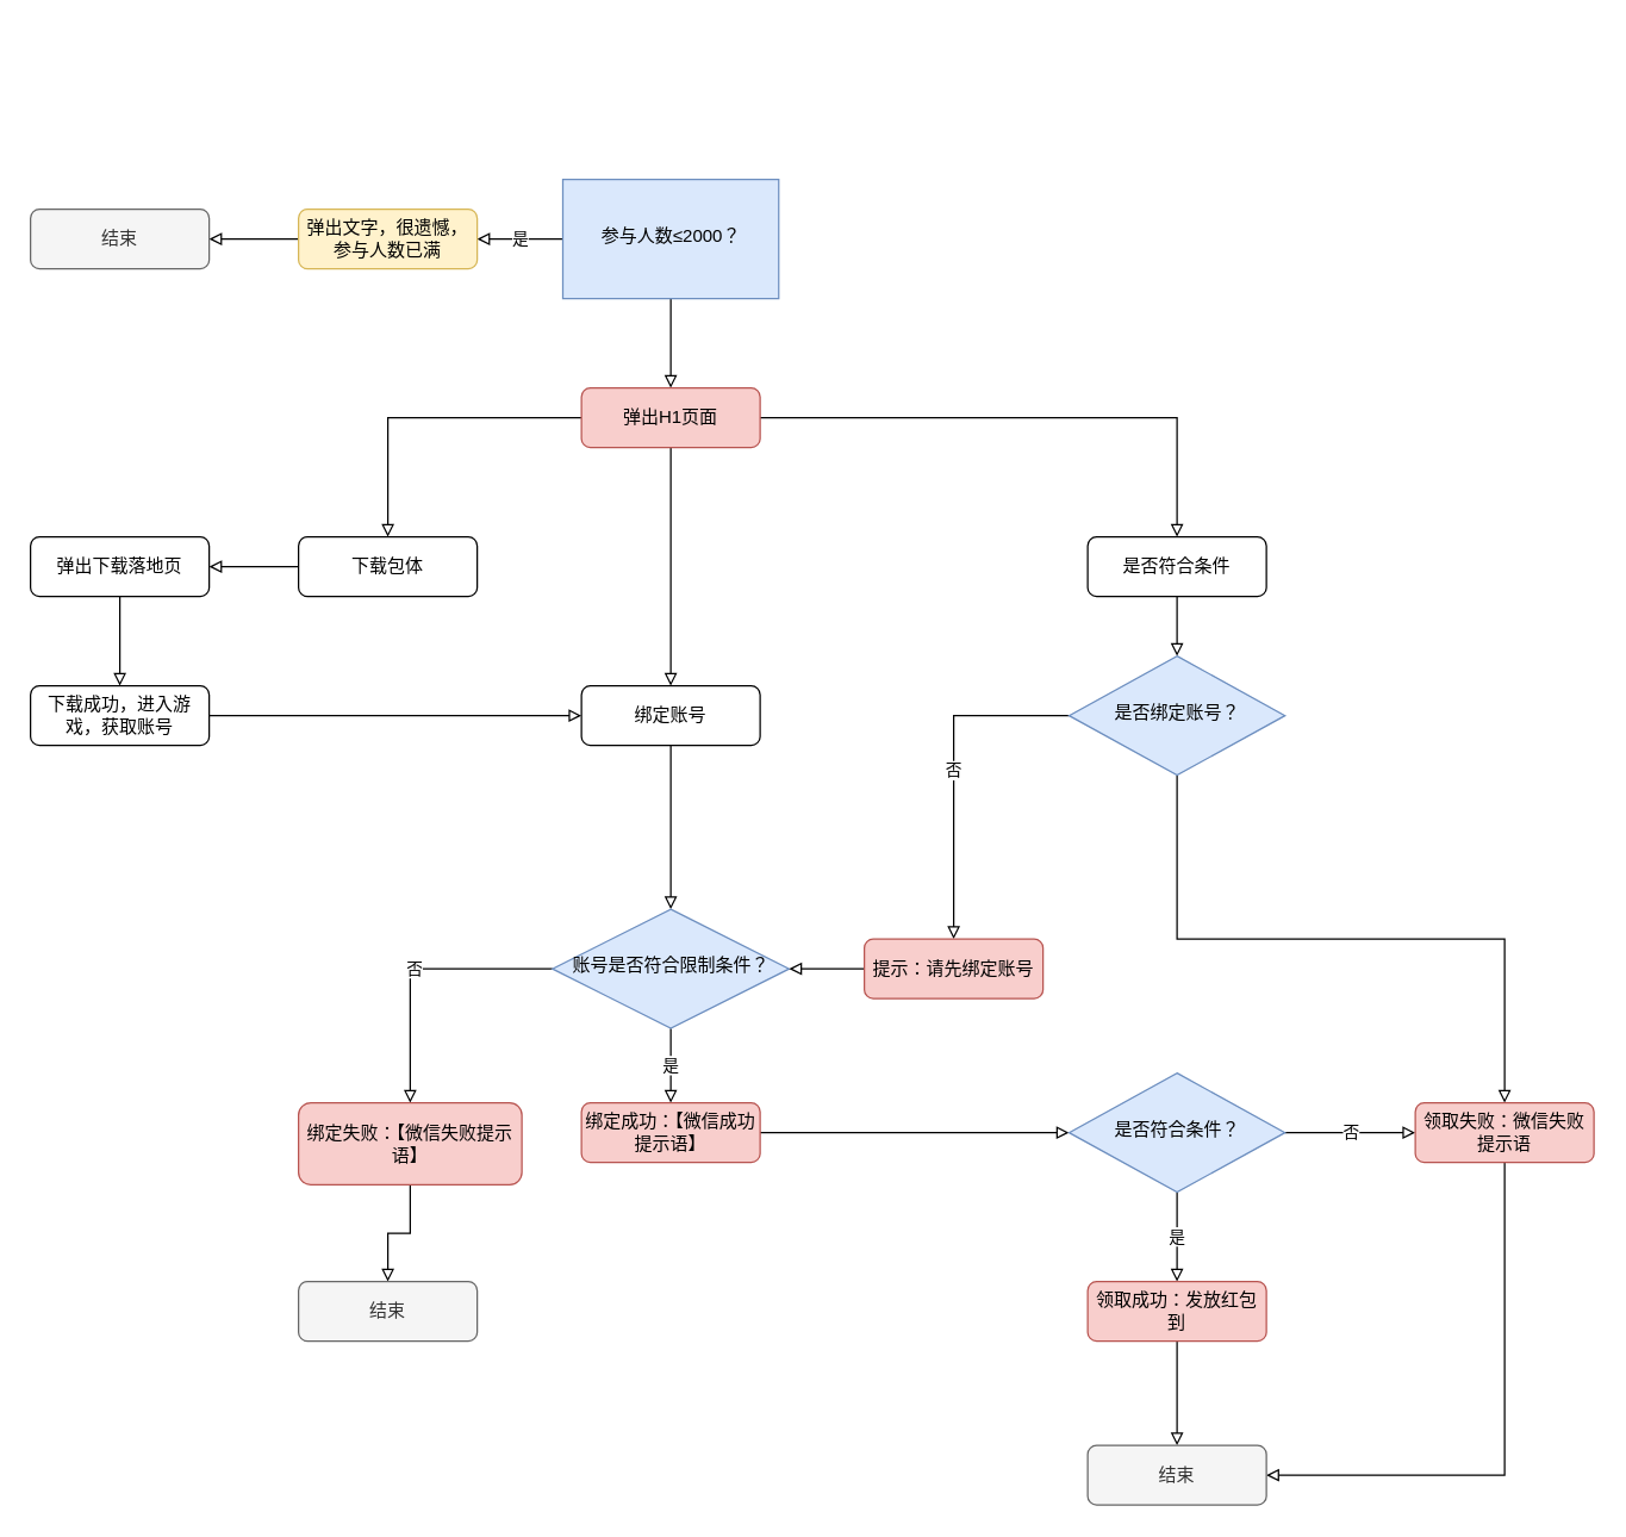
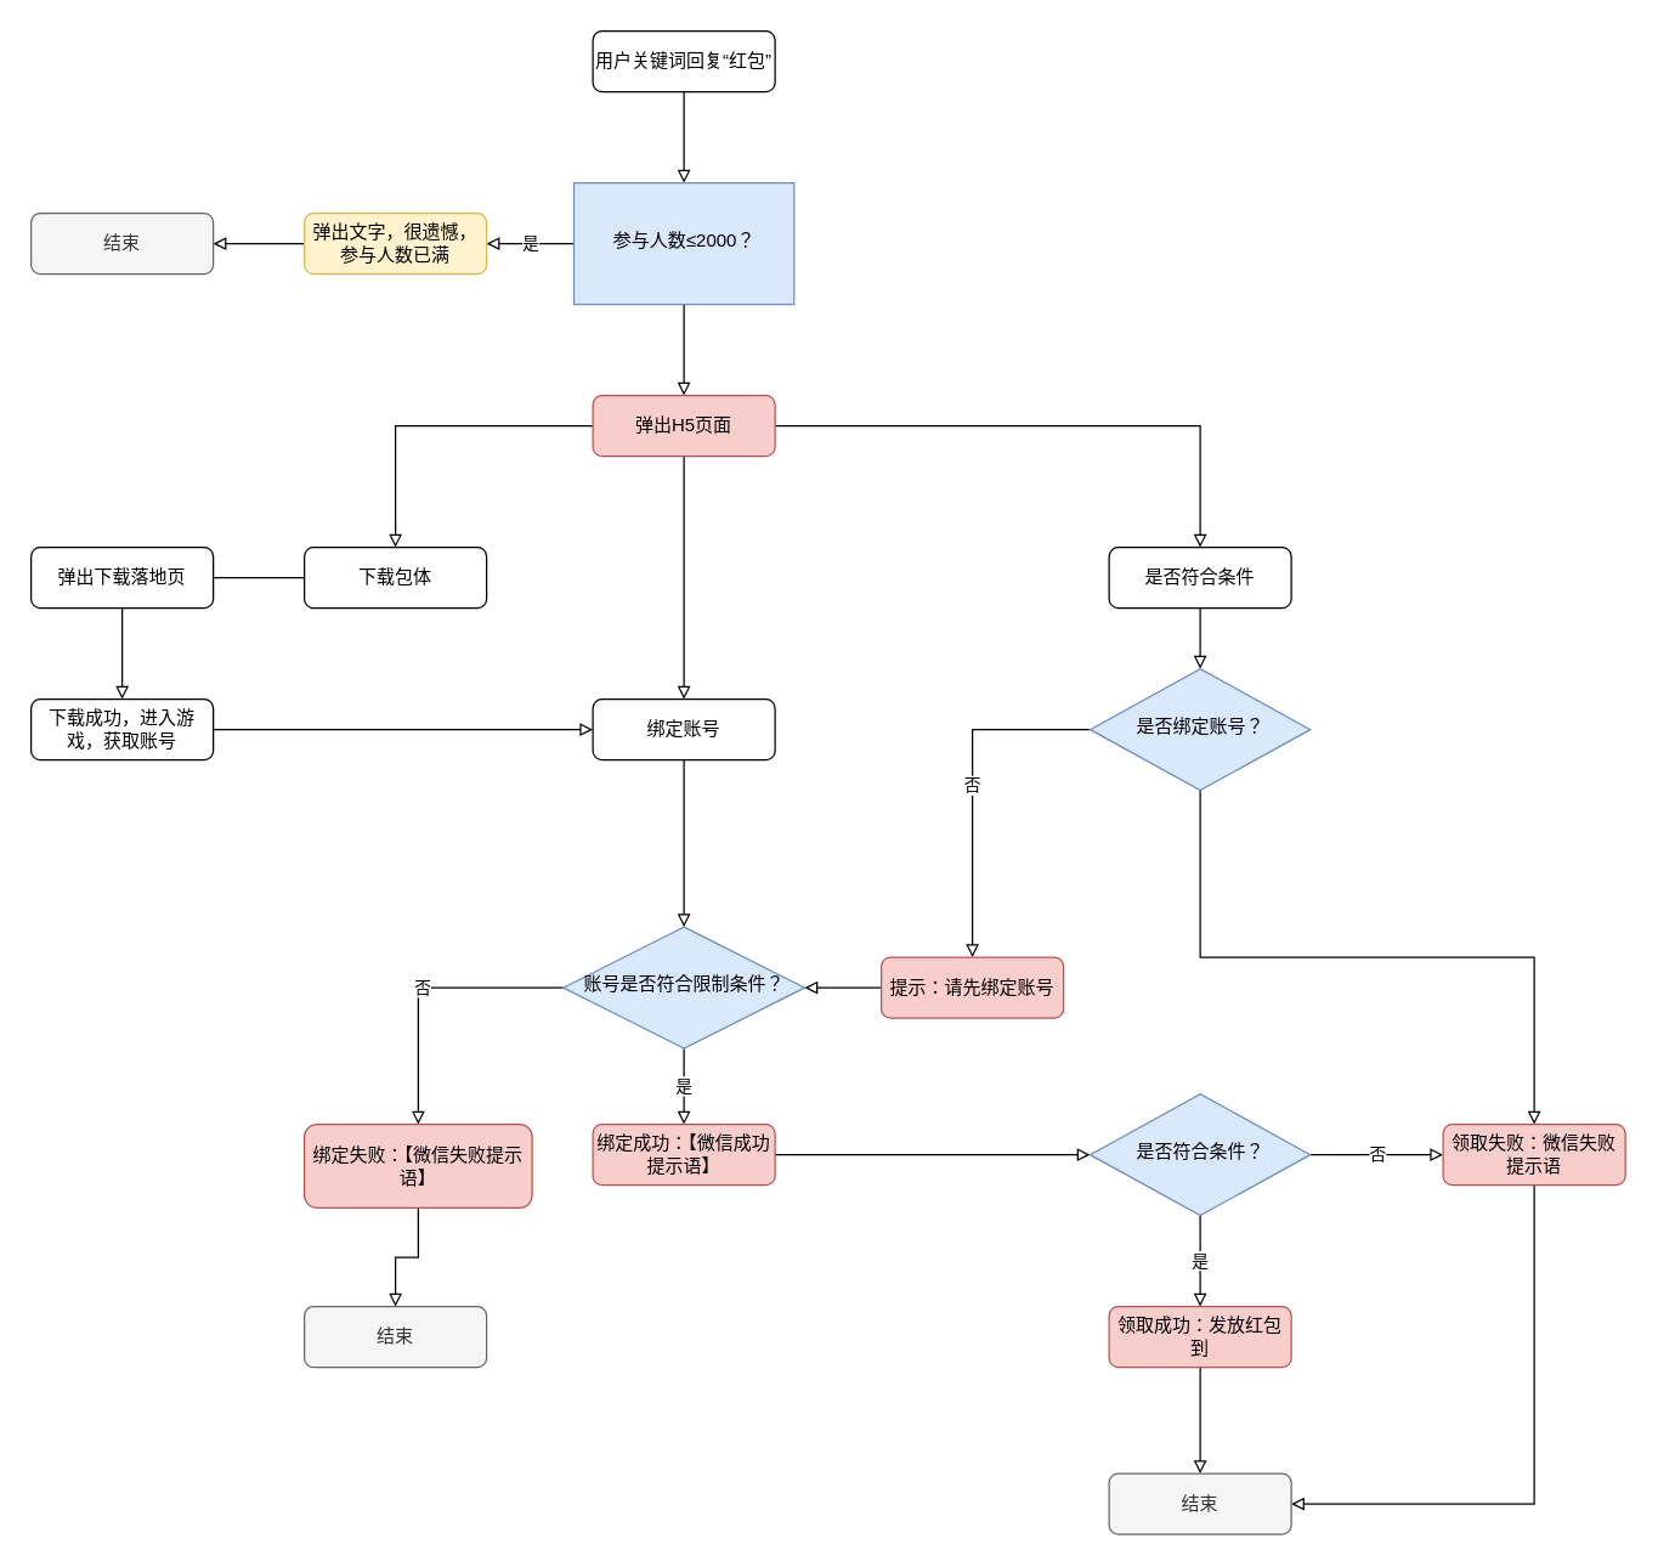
  <mxCell id="0" />
  <mxCell id="1" parent="0" />
+ <mxCell id="2" style="edgeStyle=orthogonalEdgeStyle;rounded=0;orthogonalLoop=1;jettySize=auto;html=1;exitX=0.5;exitY=1;exitDx=0;exitDy=0;endArrow=block;endFill=0;" edge="1" parent="1" source="3" target="6"><mxGeometry relative="1" as="geometry" /></mxCell>
+ <mxCell id="3" value="用户关键词回复“红包”" style="rounded=1;whiteSpace=wrap;html=1;fontSize=12;glass=0;strokeWidth=1;shadow=0;" vertex="1" parent="1"><mxGeometry x="390" y="20" width="120" height="40" as="geometry" /></mxCell>
  <mxCell id="4" value="是" style="edgeStyle=orthogonalEdgeStyle;rounded=0;orthogonalLoop=1;jettySize=auto;html=1;exitX=0;exitY=0.5;exitDx=0;exitDy=0;entryX=1;entryY=0.5;entryDx=0;entryDy=0;endArrow=block;endFill=0;" edge="1" parent="1" source="6" target="8"><mxGeometry relative="1" as="geometry" /></mxCell>
  <mxCell id="5" style="edgeStyle=orthogonalEdgeStyle;rounded=0;orthogonalLoop=1;jettySize=auto;html=1;exitX=0.5;exitY=1;exitDx=0;exitDy=0;entryX=0.5;entryY=0;entryDx=0;entryDy=0;endArrow=block;endFill=0;" edge="1" parent="1" source="6" target="13"><mxGeometry relative="1" as="geometry" /></mxCell>
  <mxCell id="6" value="参与人数≤2000？" style="whiteSpace=wrap;html=1;shadow=0;fontFamily=Helvetica;fontSize=12;align=center;strokeWidth=1;spacing=6;spacingTop=-4;fillColor=#dae8fc;strokeColor=#6c8ebf;rounded=0;" vertex="1" parent="1"><mxGeometry x="377.5" y="120" width="145" height="80" as="geometry" /></mxCell>
  <mxCell id="7" style="edgeStyle=orthogonalEdgeStyle;rounded=0;orthogonalLoop=1;jettySize=auto;html=1;exitX=0;exitY=0.5;exitDx=0;exitDy=0;entryX=1;entryY=0.5;entryDx=0;entryDy=0;endArrow=block;endFill=0;" edge="1" parent="1" source="8" target="9"><mxGeometry relative="1" as="geometry" /></mxCell>
  <mxCell id="8" value="弹出文字，很遗憾，参与人数已满" style="rounded=1;whiteSpace=wrap;html=1;fontSize=12;glass=0;strokeWidth=1;shadow=0;fillColor=#fff2cc;strokeColor=#d6b656;" vertex="1" parent="1"><mxGeometry x="200" y="140" width="120" height="40" as="geometry" /></mxCell>
  <mxCell id="9" value="结束" style="rounded=1;whiteSpace=wrap;html=1;fontSize=12;glass=0;strokeWidth=1;shadow=0;fillColor=#f5f5f5;strokeColor=#666666;fontColor=#333333;" vertex="1" parent="1"><mxGeometry x="20" y="140" width="120" height="40" as="geometry" /></mxCell>
  <mxCell id="10" style="edgeStyle=orthogonalEdgeStyle;rounded=0;orthogonalLoop=1;jettySize=auto;html=1;exitX=0;exitY=0.5;exitDx=0;exitDy=0;endArrow=block;endFill=0;" edge="1" parent="1" source="13" target="15"><mxGeometry relative="1" as="geometry" /></mxCell>
  <mxCell id="11" style="edgeStyle=orthogonalEdgeStyle;rounded=0;orthogonalLoop=1;jettySize=auto;html=1;exitX=0.5;exitY=1;exitDx=0;exitDy=0;endArrow=block;endFill=0;" edge="1" parent="1" source="13" target="21"><mxGeometry relative="1" as="geometry" /></mxCell>
  <mxCell id="12" style="edgeStyle=orthogonalEdgeStyle;rounded=0;orthogonalLoop=1;jettySize=auto;html=1;exitX=1;exitY=0.5;exitDx=0;exitDy=0;endArrow=block;endFill=0;" edge="1" parent="1" source="13" target="23"><mxGeometry relative="1" as="geometry" /></mxCell>
- <mxCell id="13" value="弹出H1页面" style="rounded=1;whiteSpace=wrap;html=1;fontSize=12;glass=0;strokeWidth=1;shadow=0;fillColor=#f8cecc;strokeColor=#b85450;" vertex="1" parent="1"><mxGeometry x="390" y="260" width="120" height="40" as="geometry" /></mxCell>
- <mxCell id="14" value="" style="edgeStyle=orthogonalEdgeStyle;rounded=0;orthogonalLoop=1;jettySize=auto;html=1;endArrow=block;endFill=0;" edge="1" parent="1" source="15" target="17"><mxGeometry relative="1" as="geometry" /></mxCell>
+ <mxCell id="13" value="弹出H5页面" style="rounded=1;whiteSpace=wrap;html=1;fontSize=12;glass=0;strokeWidth=1;shadow=0;fillColor=#f8cecc;strokeColor=#b85450;" vertex="1" parent="1"><mxGeometry x="390" y="260" width="120" height="40" as="geometry" /></mxCell>
+ <mxCell id="14" value="" style="edgeStyle=orthogonalEdgeStyle;rounded=0;orthogonalLoop=1;jettySize=auto;html=1;endArrow=none;endFill=0;" edge="1" parent="1" source="15" target="17"><mxGeometry relative="1" as="geometry" /></mxCell>
  <mxCell id="15" value="下载包体" style="rounded=1;whiteSpace=wrap;html=1;fontSize=12;glass=0;strokeWidth=1;shadow=0;" vertex="1" parent="1"><mxGeometry x="200" y="360" width="120" height="40" as="geometry" /></mxCell>
  <mxCell id="16" value="" style="edgeStyle=orthogonalEdgeStyle;rounded=0;orthogonalLoop=1;jettySize=auto;html=1;endArrow=block;endFill=0;" edge="1" parent="1" source="17" target="19"><mxGeometry relative="1" as="geometry" /></mxCell>
  <mxCell id="17" value="弹出下载落地页" style="rounded=1;whiteSpace=wrap;html=1;fontSize=12;glass=0;strokeWidth=1;shadow=0;" vertex="1" parent="1"><mxGeometry x="20" y="360" width="120" height="40" as="geometry" /></mxCell>
  <mxCell id="18" style="edgeStyle=orthogonalEdgeStyle;rounded=0;orthogonalLoop=1;jettySize=auto;html=1;exitX=1;exitY=0.5;exitDx=0;exitDy=0;entryX=0;entryY=0.5;entryDx=0;entryDy=0;endArrow=block;endFill=0;" edge="1" parent="1" source="19" target="21"><mxGeometry relative="1" as="geometry" /></mxCell>
  <mxCell id="19" value="下载成功，进入游戏，获取账号" style="rounded=1;whiteSpace=wrap;html=1;fontSize=12;glass=0;strokeWidth=1;shadow=0;" vertex="1" parent="1"><mxGeometry x="20" y="460" width="120" height="40" as="geometry" /></mxCell>
  <mxCell id="20" style="edgeStyle=orthogonalEdgeStyle;rounded=0;orthogonalLoop=1;jettySize=auto;html=1;exitX=0.5;exitY=1;exitDx=0;exitDy=0;entryX=0.5;entryY=0;entryDx=0;entryDy=0;endArrow=block;endFill=0;" edge="1" parent="1" source="21" target="26"><mxGeometry relative="1" as="geometry" /></mxCell>
  <mxCell id="21" value="绑定账号" style="rounded=1;whiteSpace=wrap;html=1;fontSize=12;glass=0;strokeWidth=1;shadow=0;" vertex="1" parent="1"><mxGeometry x="390" y="460" width="120" height="40" as="geometry" /></mxCell>
  <mxCell id="22" style="edgeStyle=orthogonalEdgeStyle;rounded=0;orthogonalLoop=1;jettySize=auto;html=1;exitX=0.5;exitY=1;exitDx=0;exitDy=0;entryX=0.5;entryY=0;entryDx=0;entryDy=0;endArrow=block;endFill=0;" edge="1" parent="1" source="23" target="29"><mxGeometry relative="1" as="geometry" /></mxCell>
  <mxCell id="23" value="是否符合条件" style="rounded=1;whiteSpace=wrap;html=1;fontSize=12;glass=0;strokeWidth=1;shadow=0;" vertex="1" parent="1"><mxGeometry x="730" y="360" width="120" height="40" as="geometry" /></mxCell>
  <mxCell id="24" value="否" style="edgeStyle=orthogonalEdgeStyle;rounded=0;orthogonalLoop=1;jettySize=auto;html=1;exitX=0;exitY=0.5;exitDx=0;exitDy=0;entryX=0.5;entryY=0;entryDx=0;entryDy=0;endArrow=block;endFill=0;" edge="1" parent="1" source="26" target="33"><mxGeometry relative="1" as="geometry" /></mxCell>
  <mxCell id="25" value="是" style="edgeStyle=orthogonalEdgeStyle;rounded=0;orthogonalLoop=1;jettySize=auto;html=1;exitX=0.5;exitY=1;exitDx=0;exitDy=0;endArrow=block;endFill=0;" edge="1" parent="1" source="26" target="36"><mxGeometry relative="1" as="geometry" /></mxCell>
  <mxCell id="26" value="账号是否符合限制条件？" style="rhombus;whiteSpace=wrap;html=1;shadow=0;fontFamily=Helvetica;fontSize=12;align=center;strokeWidth=1;spacing=6;spacingTop=-4;fillColor=#dae8fc;strokeColor=#6c8ebf;" vertex="1" parent="1"><mxGeometry x="370.5" y="610" width="159" height="80" as="geometry" /></mxCell>
  <mxCell id="27" value="否" style="edgeStyle=orthogonalEdgeStyle;rounded=0;orthogonalLoop=1;jettySize=auto;html=1;exitX=0;exitY=0.5;exitDx=0;exitDy=0;entryX=0.5;entryY=0;entryDx=0;entryDy=0;endArrow=block;endFill=0;" edge="1" parent="1" source="29" target="31"><mxGeometry relative="1" as="geometry"><Array as="points"><mxPoint x="640" y="480" /></Array></mxGeometry></mxCell>
  <mxCell id="28" style="edgeStyle=orthogonalEdgeStyle;rounded=0;orthogonalLoop=1;jettySize=auto;html=1;exitX=0.5;exitY=1;exitDx=0;exitDy=0;endArrow=block;endFill=0;" edge="1" parent="1" source="29" target="43"><mxGeometry relative="1" as="geometry" /></mxCell>
  <mxCell id="29" value="是否绑定账号？" style="rhombus;whiteSpace=wrap;html=1;shadow=0;fontFamily=Helvetica;fontSize=12;align=center;strokeWidth=1;spacing=6;spacingTop=-4;fillColor=#dae8fc;strokeColor=#6c8ebf;" vertex="1" parent="1"><mxGeometry x="717.5" y="440" width="145" height="80" as="geometry" /></mxCell>
  <mxCell id="30" style="edgeStyle=orthogonalEdgeStyle;rounded=0;orthogonalLoop=1;jettySize=auto;html=1;exitX=0;exitY=0.5;exitDx=0;exitDy=0;endArrow=block;endFill=0;" edge="1" parent="1" source="31" target="26"><mxGeometry relative="1" as="geometry" /></mxCell>
  <mxCell id="31" value="提示：请先绑定账号" style="rounded=1;whiteSpace=wrap;html=1;fontSize=12;glass=0;strokeWidth=1;shadow=0;fillColor=#f8cecc;strokeColor=#b85450;" vertex="1" parent="1"><mxGeometry x="580" y="630" width="120" height="40" as="geometry" /></mxCell>
  <mxCell id="32" style="edgeStyle=orthogonalEdgeStyle;rounded=0;orthogonalLoop=1;jettySize=auto;html=1;exitX=0.5;exitY=1;exitDx=0;exitDy=0;endArrow=block;endFill=0;" edge="1" parent="1" source="33" target="34"><mxGeometry relative="1" as="geometry" /></mxCell>
  <mxCell id="33" value="绑定失败：【微信失败提示语】" style="rounded=1;whiteSpace=wrap;html=1;fontSize=12;glass=0;strokeWidth=1;shadow=0;fillColor=#f8cecc;strokeColor=#b85450;" vertex="1" parent="1"><mxGeometry x="200" y="740" width="150" height="55" as="geometry" /></mxCell>
  <mxCell id="34" value="结束" style="rounded=1;whiteSpace=wrap;html=1;fontSize=12;glass=0;strokeWidth=1;shadow=0;fillColor=#f5f5f5;strokeColor=#666666;fontColor=#333333;" vertex="1" parent="1"><mxGeometry x="200" y="860" width="120" height="40" as="geometry" /></mxCell>
  <mxCell id="35" style="edgeStyle=orthogonalEdgeStyle;rounded=0;orthogonalLoop=1;jettySize=auto;html=1;exitX=1;exitY=0.5;exitDx=0;exitDy=0;entryX=0;entryY=0.5;entryDx=0;entryDy=0;endArrow=block;endFill=0;" edge="1" parent="1" source="36" target="39"><mxGeometry relative="1" as="geometry" /></mxCell>
  <mxCell id="36" value="绑定成功：【微信成功提示语】" style="rounded=1;whiteSpace=wrap;html=1;fontSize=12;glass=0;strokeWidth=1;shadow=0;fillColor=#f8cecc;strokeColor=#b85450;" vertex="1" parent="1"><mxGeometry x="390" y="740" width="120" height="40" as="geometry" /></mxCell>
  <mxCell id="37" value="是" style="edgeStyle=orthogonalEdgeStyle;rounded=0;orthogonalLoop=1;jettySize=auto;html=1;exitX=0.5;exitY=1;exitDx=0;exitDy=0;endArrow=block;endFill=0;" edge="1" parent="1" source="39" target="41"><mxGeometry relative="1" as="geometry" /></mxCell>
  <mxCell id="38" value="否" style="edgeStyle=orthogonalEdgeStyle;rounded=0;orthogonalLoop=1;jettySize=auto;html=1;exitX=1;exitY=0.5;exitDx=0;exitDy=0;entryX=0;entryY=0.5;entryDx=0;entryDy=0;endArrow=block;endFill=0;" edge="1" parent="1" source="39" target="43"><mxGeometry relative="1" as="geometry" /></mxCell>
  <mxCell id="39" value="是否符合条件？" style="rhombus;whiteSpace=wrap;html=1;shadow=0;fontFamily=Helvetica;fontSize=12;align=center;strokeWidth=1;spacing=6;spacingTop=-4;fillColor=#dae8fc;strokeColor=#6c8ebf;" vertex="1" parent="1"><mxGeometry x="717.5" y="720" width="145" height="80" as="geometry" /></mxCell>
  <mxCell id="40" style="edgeStyle=orthogonalEdgeStyle;rounded=0;orthogonalLoop=1;jettySize=auto;html=1;exitX=0.5;exitY=1;exitDx=0;exitDy=0;endArrow=block;endFill=0;" edge="1" parent="1" source="41" target="44"><mxGeometry relative="1" as="geometry" /></mxCell>
  <mxCell id="41" value="领取成功：发放红包到" style="rounded=1;whiteSpace=wrap;html=1;fontSize=12;glass=0;strokeWidth=1;shadow=0;fillColor=#f8cecc;strokeColor=#b85450;" vertex="1" parent="1"><mxGeometry x="730" y="860" width="120" height="40" as="geometry" /></mxCell>
  <mxCell id="42" style="edgeStyle=orthogonalEdgeStyle;rounded=0;orthogonalLoop=1;jettySize=auto;html=1;exitX=0.5;exitY=1;exitDx=0;exitDy=0;entryX=1;entryY=0.5;entryDx=0;entryDy=0;endArrow=block;endFill=0;" edge="1" parent="1" source="43" target="44"><mxGeometry relative="1" as="geometry" /></mxCell>
  <mxCell id="43" value="领取失败：微信失败提示语" style="rounded=1;whiteSpace=wrap;html=1;fontSize=12;glass=0;strokeWidth=1;shadow=0;fillColor=#f8cecc;strokeColor=#b85450;" vertex="1" parent="1"><mxGeometry x="950" y="740" width="120" height="40" as="geometry" /></mxCell>
  <mxCell id="44" value="结束" style="rounded=1;whiteSpace=wrap;html=1;fontSize=12;glass=0;strokeWidth=1;shadow=0;fillColor=#f5f5f5;strokeColor=#666666;fontColor=#333333;" vertex="1" parent="1"><mxGeometry x="730" y="970" width="120" height="40" as="geometry" /></mxCell>
